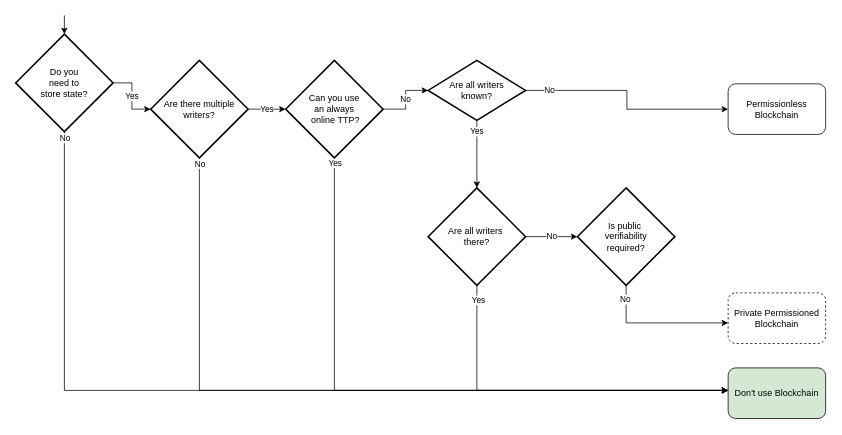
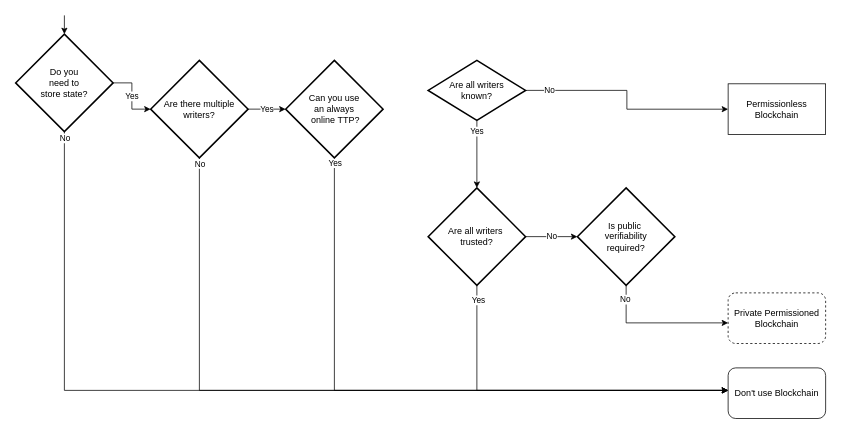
  <mxCell id="0" />
  <mxCell id="1" parent="0" />
  <mxCell id="2" value="Yes" style="edgeStyle=orthogonalEdgeStyle;rounded=0;orthogonalLoop=1;jettySize=auto;html=1;" edge="1" parent="1" source="5" target="9"><mxGeometry relative="1" as="geometry" /></mxCell>
  <mxCell id="3" style="edgeStyle=orthogonalEdgeStyle;rounded=0;orthogonalLoop=1;jettySize=auto;html=1;" edge="1" parent="1" source="5" target="28"><mxGeometry relative="1" as="geometry"><Array as="points"><mxPoint x="85" y="520" /></Array></mxGeometry></mxCell>
  <mxCell id="4" value="No" style="edgeLabel;html=1;align=center;verticalAlign=middle;resizable=0;points=[];" vertex="1" connectable="0" parent="3"><mxGeometry x="-0.888" y="-2" relative="1" as="geometry"><mxPoint x="2" y="-61" as="offset" /></mxGeometry></mxCell>
  <mxCell id="5" value="Do you&lt;br&gt;need to &lt;br&gt;store state?" style="strokeWidth=2;html=1;shape=mxgraph.flowchart.decision;whiteSpace=wrap;" vertex="1" parent="1"><mxGeometry x="20" y="45" width="130" height="130" as="geometry" /></mxCell>
  <mxCell id="6" value="Yes" style="edgeStyle=orthogonalEdgeStyle;rounded=0;orthogonalLoop=1;jettySize=auto;html=1;" edge="1" parent="1" source="9" target="13"><mxGeometry relative="1" as="geometry" /></mxCell>
  <mxCell id="7" style="edgeStyle=orthogonalEdgeStyle;rounded=0;orthogonalLoop=1;jettySize=auto;html=1;" edge="1" parent="1" source="9" target="28"><mxGeometry relative="1" as="geometry"><Array as="points"><mxPoint x="265" y="520" /></Array></mxGeometry></mxCell>
  <mxCell id="8" value="No" style="edgeLabel;html=1;align=center;verticalAlign=middle;resizable=0;points=[];" vertex="1" connectable="0" parent="7"><mxGeometry x="-0.866" y="-2" relative="1" as="geometry"><mxPoint x="2" y="-61" as="offset" /></mxGeometry></mxCell>
  <mxCell id="9" value="Are there multiple writers?" style="strokeWidth=2;html=1;shape=mxgraph.flowchart.decision;whiteSpace=wrap;" vertex="1" parent="1"><mxGeometry x="200" y="80" width="130" height="130" as="geometry" /></mxCell>
- <mxCell id="10" value="No" style="edgeStyle=orthogonalEdgeStyle;rounded=0;orthogonalLoop=1;jettySize=auto;html=1;" edge="1" parent="1" source="13" target="17"><mxGeometry relative="1" as="geometry" /></mxCell>
  <mxCell id="11" style="edgeStyle=orthogonalEdgeStyle;rounded=0;orthogonalLoop=1;jettySize=auto;html=1;" edge="1" parent="1" source="13" target="28"><mxGeometry relative="1" as="geometry"><Array as="points"><mxPoint x="445" y="520" /></Array></mxGeometry></mxCell>
  <mxCell id="12" value="Yes" style="edgeLabel;html=1;align=center;verticalAlign=middle;resizable=0;points=[];" vertex="1" connectable="0" parent="11"><mxGeometry x="-0.823" y="-1" relative="1" as="geometry"><mxPoint x="1" y="-68" as="offset" /></mxGeometry></mxCell>
  <mxCell id="13" value="Can you use &lt;br&gt;an always&lt;br&gt;&amp;nbsp;online TTP?" style="strokeWidth=2;html=1;shape=mxgraph.flowchart.decision;whiteSpace=wrap;" vertex="1" parent="1"><mxGeometry x="380" y="80" width="130" height="130" as="geometry" /></mxCell>
  <mxCell id="14" style="edgeStyle=orthogonalEdgeStyle;rounded=0;orthogonalLoop=1;jettySize=auto;html=1;" edge="1" parent="1" source="17" target="26"><mxGeometry relative="1" as="geometry" /></mxCell>
  <mxCell id="15" value="No" style="edgeLabel;html=1;align=center;verticalAlign=middle;resizable=0;points=[];" vertex="1" connectable="0" parent="14"><mxGeometry x="-0.319" y="-5" relative="1" as="geometry"><mxPoint x="-69" y="-6" as="offset" /></mxGeometry></mxCell>
  <mxCell id="16" value="Yes" style="edgeStyle=orthogonalEdgeStyle;rounded=0;orthogonalLoop=1;jettySize=auto;html=1;" edge="1" parent="1" source="17" target="21"><mxGeometry x="-0.667" relative="1" as="geometry"><mxPoint x="635" y="213" as="sourcePoint" /><mxPoint x="635" y="253" as="targetPoint" /><mxPoint as="offset" /></mxGeometry></mxCell>
  <mxCell id="17" value="Are all writers&lt;br&gt;known?" style="strokeWidth=2;html=1;shape=mxgraph.flowchart.decision;whiteSpace=wrap;" vertex="1" parent="1"><mxGeometry x="570" y="80" width="130" height="80" as="geometry" /></mxCell>
  <mxCell id="18" value="No" style="edgeStyle=orthogonalEdgeStyle;rounded=0;orthogonalLoop=1;jettySize=auto;html=1;" edge="1" parent="1" source="21" target="24"><mxGeometry relative="1" as="geometry" /></mxCell>
  <mxCell id="19" style="edgeStyle=orthogonalEdgeStyle;rounded=0;orthogonalLoop=1;jettySize=auto;html=1;" edge="1" parent="1" source="21" target="28"><mxGeometry relative="1" as="geometry"><Array as="points"><mxPoint x="635" y="520" /></Array></mxGeometry></mxCell>
  <mxCell id="20" value="Yes" style="edgeLabel;html=1;align=center;verticalAlign=middle;resizable=0;points=[];" vertex="1" connectable="0" parent="19"><mxGeometry x="-0.793" y="1" relative="1" as="geometry"><mxPoint y="-30" as="offset" /></mxGeometry></mxCell>
- <mxCell id="21" value="Are all writers&amp;nbsp;&lt;br&gt;there?" style="strokeWidth=2;html=1;shape=mxgraph.flowchart.decision;whiteSpace=wrap;" vertex="1" parent="1"><mxGeometry x="570" y="250" width="130" height="130" as="geometry" /></mxCell>
+ <mxCell id="21" value="Are all writers&amp;nbsp;&lt;br&gt;trusted?" style="strokeWidth=2;html=1;shape=mxgraph.flowchart.decision;whiteSpace=wrap;" vertex="1" parent="1"><mxGeometry x="570" y="250" width="130" height="130" as="geometry" /></mxCell>
  <mxCell id="22" style="edgeStyle=orthogonalEdgeStyle;rounded=0;orthogonalLoop=1;jettySize=auto;html=1;" edge="1" parent="1" source="24" target="27"><mxGeometry relative="1" as="geometry"><Array as="points"><mxPoint x="834" y="430" /></Array></mxGeometry></mxCell>
  <mxCell id="23" value="No" style="edgeLabel;html=1;align=center;verticalAlign=middle;resizable=0;points=[];" vertex="1" connectable="0" parent="22"><mxGeometry x="-0.6" y="-2" relative="1" as="geometry"><mxPoint y="-19" as="offset" /></mxGeometry></mxCell>
  <mxCell id="24" value="Is public&amp;nbsp;&lt;br&gt;verifiability&lt;br&gt;required?" style="strokeWidth=2;html=1;shape=mxgraph.flowchart.decision;whiteSpace=wrap;" vertex="1" parent="1"><mxGeometry x="769" y="250" width="130" height="130" as="geometry" /></mxCell>
  <mxCell id="25" value="" style="endArrow=classic;html=1;rounded=0;" edge="1" parent="1" target="5"><mxGeometry width="50" height="50" relative="1" as="geometry"><mxPoint x="85" y="20" as="sourcePoint" /><mxPoint x="620" y="120" as="targetPoint" /></mxGeometry></mxCell>
- <mxCell id="26" value="Permissionless&lt;br&gt;Blockchain" style="rounded=1;whiteSpace=wrap;html=1;" vertex="1" parent="1"><mxGeometry x="970" y="111.25" width="130" height="67.5" as="geometry" /></mxCell>
+ <mxCell id="26" value="Permissionless&lt;br&gt;Blockchain" style="whiteSpace=wrap;html=1;rounded=0;" vertex="1" parent="1"><mxGeometry x="970" y="111.25" width="130" height="67.5" as="geometry" /></mxCell>
  <mxCell id="27" value="Private Permissioned Blockchain" style="rounded=1;whiteSpace=wrap;html=1;dashed=1;" vertex="1" parent="1"><mxGeometry x="970" y="390" width="130" height="67.5" as="geometry" /></mxCell>
- <mxCell id="28" value="Don't use Blockchain" style="rounded=1;whiteSpace=wrap;html=1;fillColor=#d5e8d4;" vertex="1" parent="1"><mxGeometry x="970" y="490" width="130" height="67.5" as="geometry" /></mxCell>
+ <mxCell id="28" value="Don't use Blockchain" style="rounded=1;whiteSpace=wrap;html=1;" vertex="1" parent="1"><mxGeometry x="970" y="490" width="130" height="67.5" as="geometry" /></mxCell>
